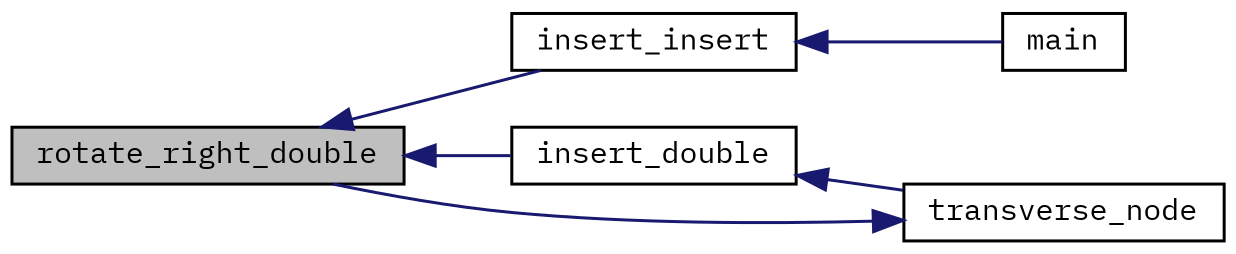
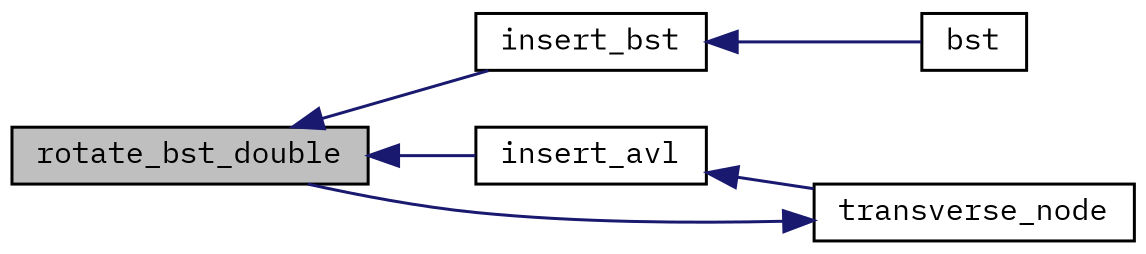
  digraph {
    fontname="IBM Plex Mono"
    rankdir=LR
    node [color=black fillcolor=white fontname="IBM Plex Mono" fontsize=10 shape=record style=filled]
    edge [color=midnightblue dir=back fontname="IBM Plex Mono" fontsize=10 labelfontname=Helvetica labelfontsize=10 style=solid]
-   n1 [fillcolor=grey75 fontcolor=black height=0.2 label=rotate_right_double width=0.4]
-   n2 [height=0.2 label=insert_insert width=0.4]
-   n3 [height=0.2 label=insert_double width=0.4]
-   n4 [height=0.2 label=main width=0.4]
+   n1 [fillcolor=grey75 fontcolor=black height=0.2 label=rotate_bst_double width=0.4]
+   n2 [height=0.2 label=insert_bst width=0.4]
+   n3 [height=0.2 label=insert_avl width=0.4]
+   n4 [height=0.2 label=bst width=0.4]
    n5 [height=0.2 label=transverse_node width=0.4]
    n1 -> n2
    n1 -> n3
    n2 -> n4
    n3 -> n5
    n5 -> n1
  }
